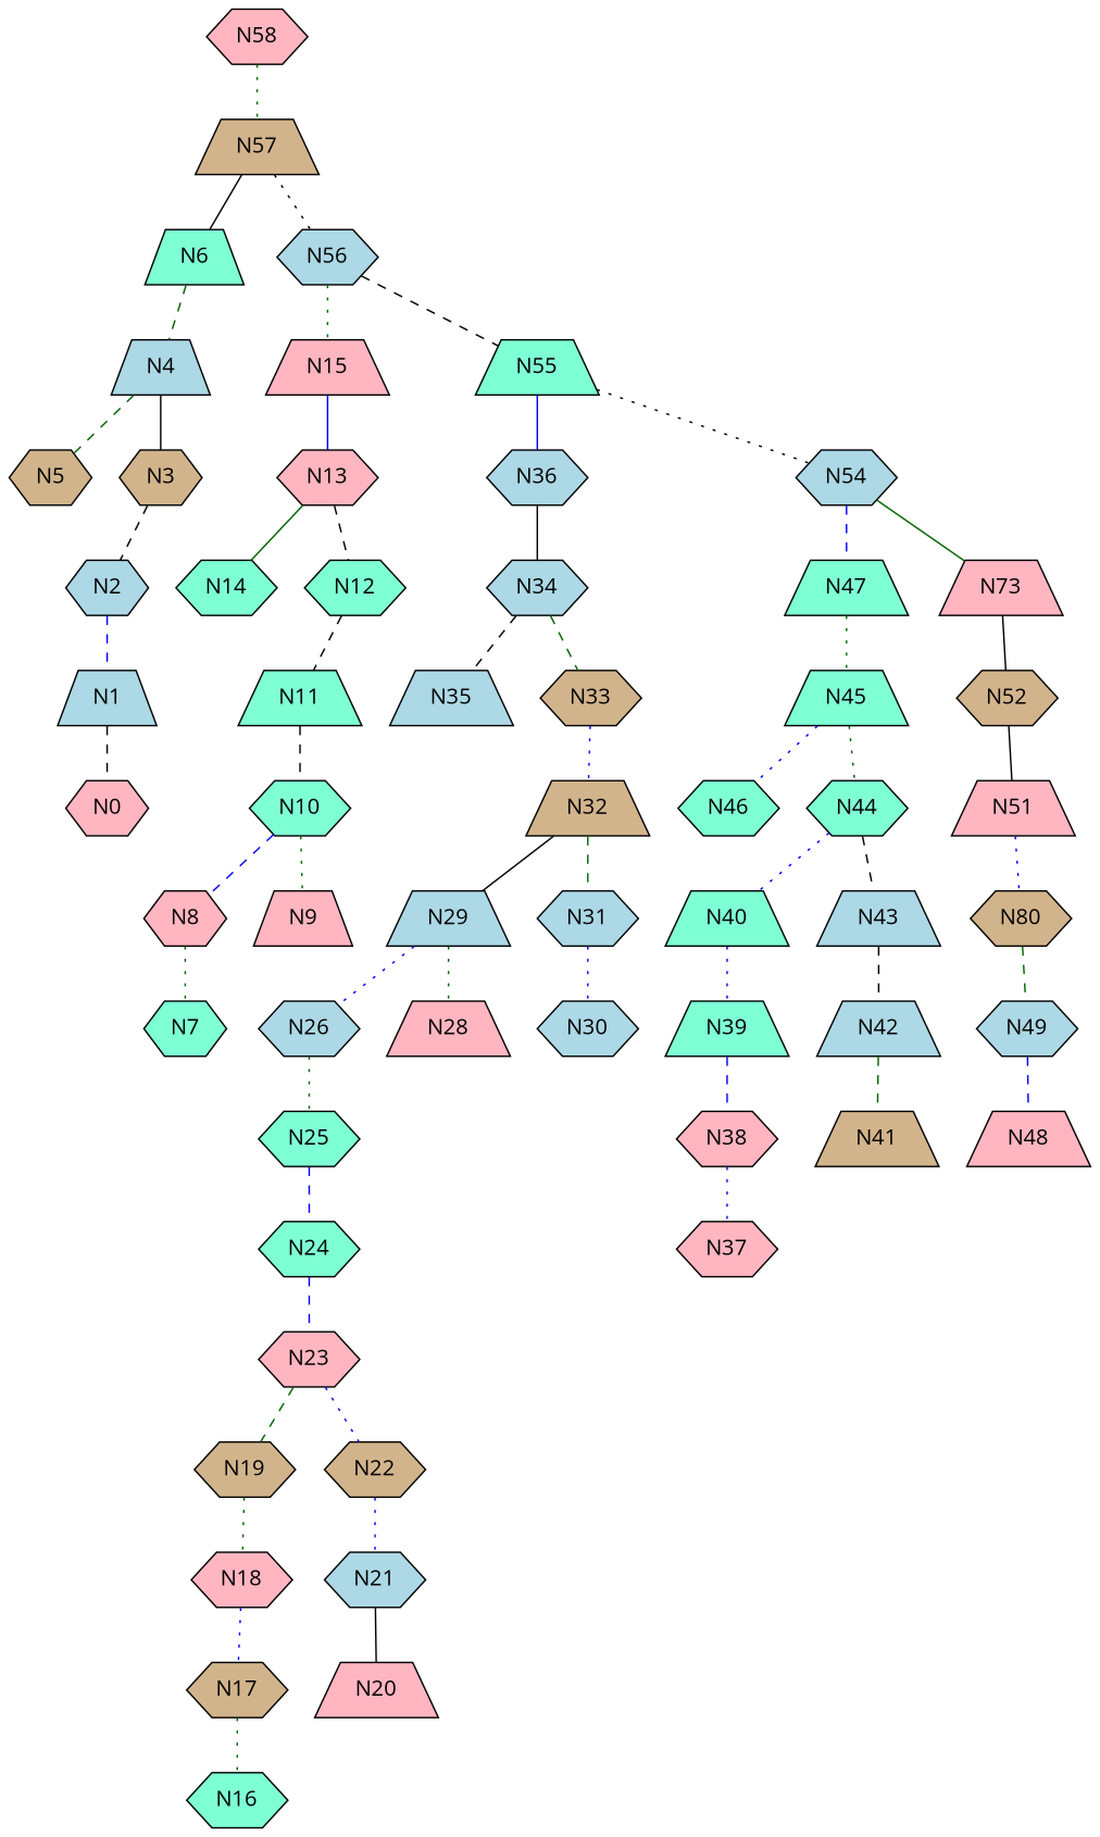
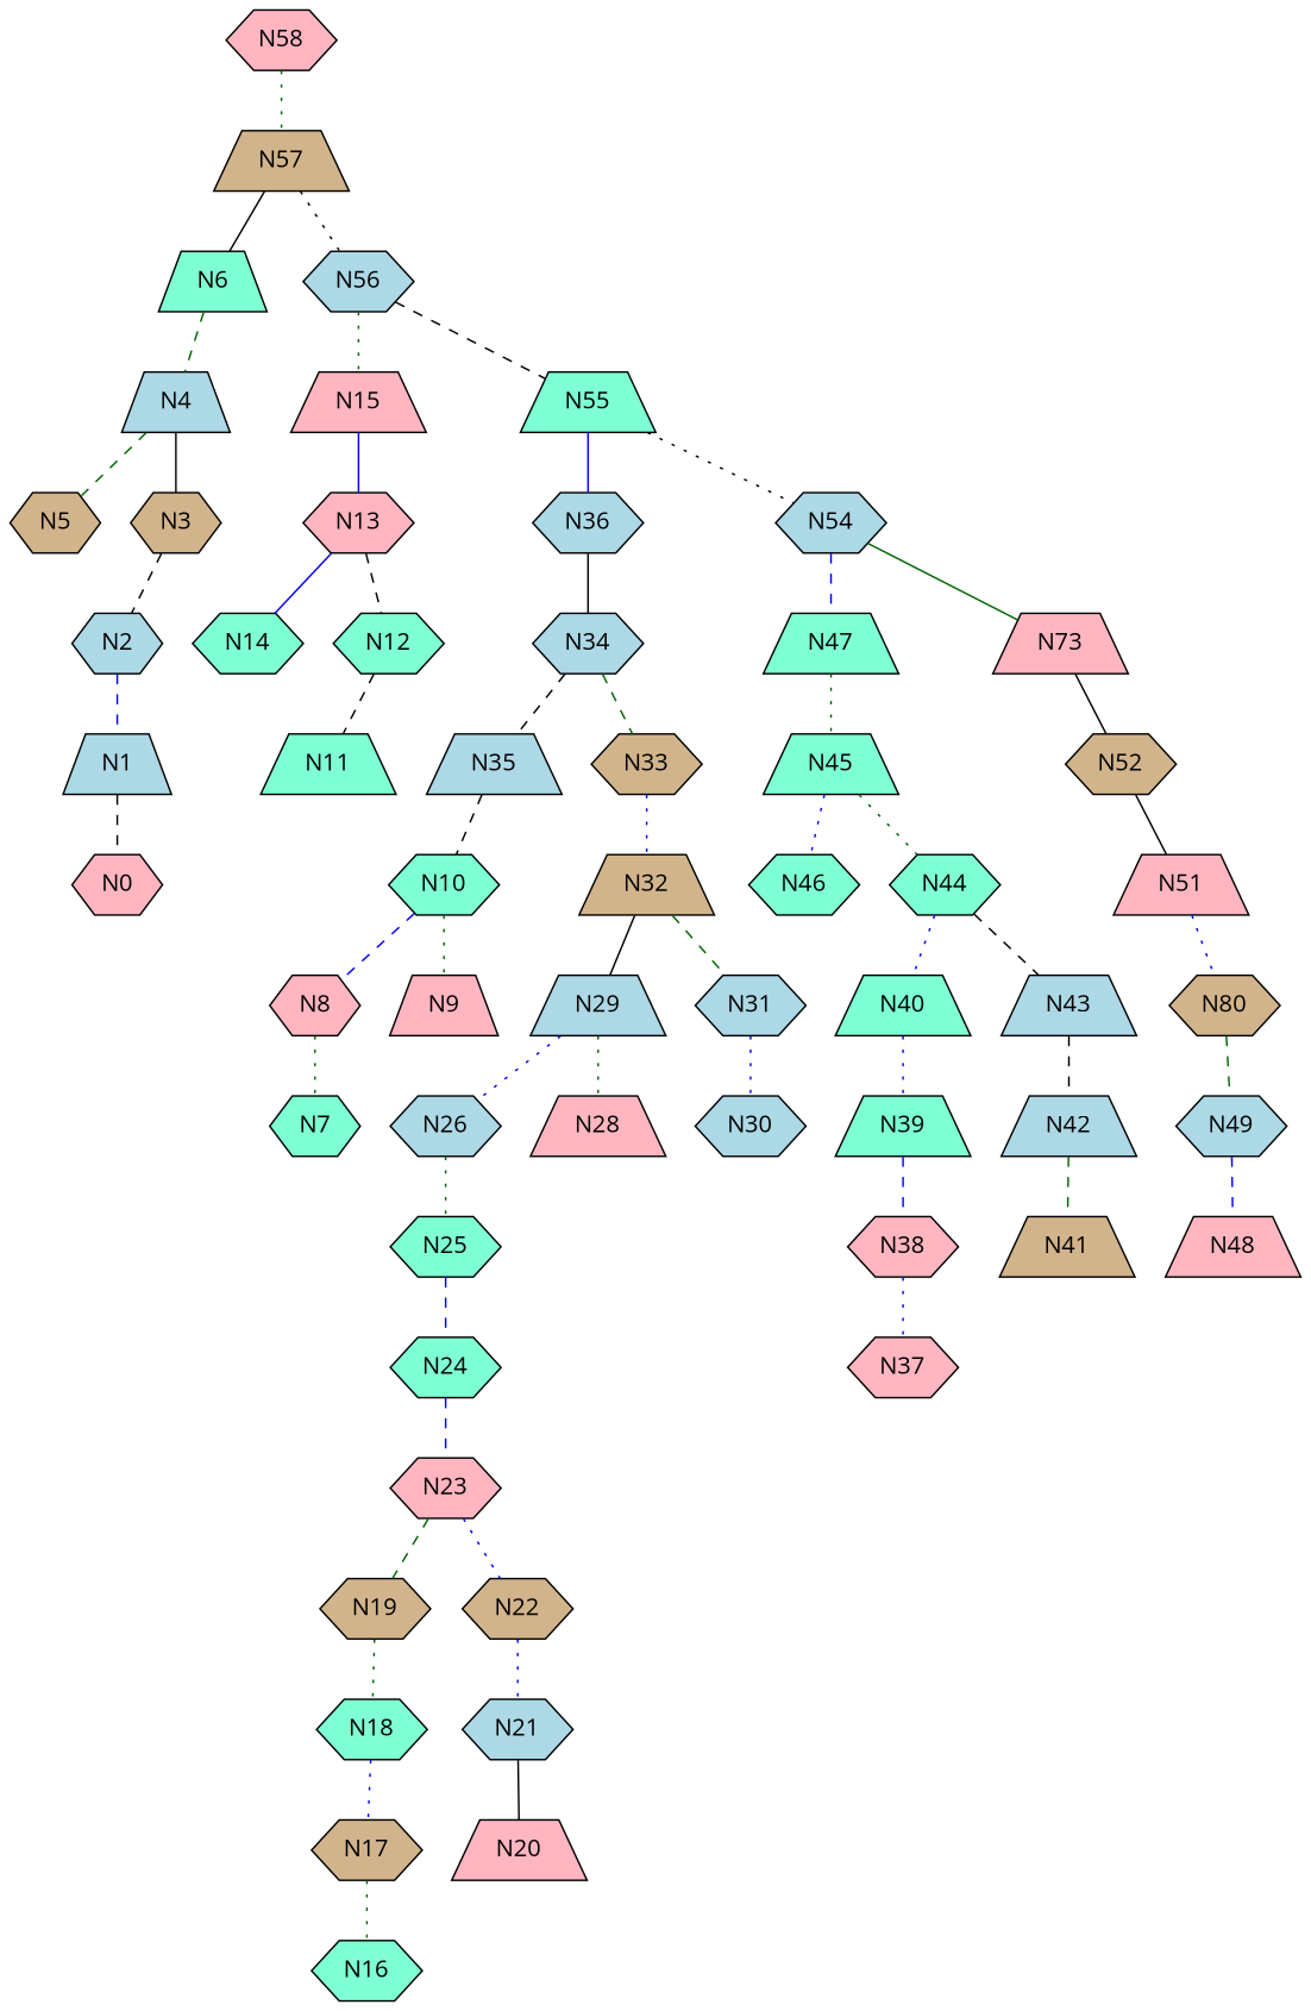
  graph {
    fontname="Open Sans"
    node [fillcolor=aquamarine fontname="Open Sans" shape=hexagon style=filled]
    edge [color=blue fontname="Open Sans" style=dotted]
    N58 [fillcolor=lightpink]
    N57 [fillcolor=tan shape=trapezium]
    N6 [shape=trapezium]
    N56 [fillcolor=lightblue]
    N4 [fillcolor=lightblue shape=trapezium]
    N15 [fillcolor=lightpink shape=trapezium]
    N55 [shape=trapezium]
    N5 [fillcolor=tan]
    N3 [fillcolor=tan]
    N2 [fillcolor=lightblue]
    N1 [fillcolor=lightblue shape=trapezium]
    N0 [fillcolor=lightpink]
    N13 [fillcolor=lightpink]
    N36 [fillcolor=lightblue]
    N54 [fillcolor=lightblue]
    N14
    N12
    N11 [shape=trapezium]
    N10
    N8 [fillcolor=lightpink]
    N9 [fillcolor=lightpink shape=trapezium]
    N7
    N34 [fillcolor=lightblue]
    N47 [shape=trapezium]
    n25 [fillcolor=lightpink label=N73 shape=trapezium]
    N35 [fillcolor=lightblue shape=trapezium]
    N33 [fillcolor=tan]
    N32 [fillcolor=tan shape=trapezium]
    N29 [fillcolor=lightblue shape=trapezium]
    N31 [fillcolor=lightblue]
    N26 [fillcolor=lightblue]
    N28 [fillcolor=lightpink shape=trapezium]
    N30 [fillcolor=lightblue]
    N25
    N24
    N23 [fillcolor=lightpink]
    N19 [fillcolor=tan]
    N22 [fillcolor=tan]
-   N18 [fillcolor=lightpink]
+   N18
    N21 [fillcolor=lightblue]
    N17 [fillcolor=tan]
    N16
    N20 [fillcolor=lightpink shape=trapezium]
    N45 [shape=trapezium]
    N52 [fillcolor=tan]
    N46
    N44
    N40 [shape=trapezium]
    N43 [fillcolor=lightblue shape=trapezium]
    N39 [shape=trapezium]
    N42 [fillcolor=lightblue shape=trapezium]
    N38 [fillcolor=lightpink]
    N37 [fillcolor=lightpink]
    N41 [fillcolor=tan shape=trapezium]
    N51 [fillcolor=lightpink shape=trapezium]
    n56 [fillcolor=tan label=N80]
    N49 [fillcolor=lightblue]
    N48 [fillcolor=lightpink shape=trapezium]
    N58 -- N57 [color=darkgreen]
    N57 -- N6 [color=black style=solid]
    N57 -- N56 [color=black]
    N6 -- N4 [color=darkgreen style=dashed]
    N56 -- N15 [color=darkgreen]
    N56 -- N55 [color=black style=dashed]
    N4 -- N5 [color=darkgreen style=dashed]
    N4 -- N3 [color=black style=solid]
    N15 -- N13 [style=solid]
    N55 -- N36 [style=solid]
    N55 -- N54 [color=black]
    N3 -- N2 [color=black style=dashed]
    N2 -- N1 [style=dashed]
    N1 -- N0 [color=black style=dashed]
-   N13 -- N14 [color=darkgreen style=solid]
+   N13 -- N14 [style=solid]
    N13 -- N12 [color=black style=dashed]
    N36 -- N34 [color=black style=solid]
    N54 -- N47 [style=dashed]
    N54 -- n25 [color=darkgreen style=solid]
    N12 -- N11 [color=black style=dashed]
-   N11 -- N10 [color=black style=dashed]
+   N35 -- N10 [color=black style=dashed]
    N10 -- N8 [style=dashed]
    N10 -- N9 [color=darkgreen]
    N8 -- N7 [color=darkgreen]
    N34 -- N35 [color=black style=dashed]
    N34 -- N33 [color=darkgreen style=dashed]
    N47 -- N45 [color=darkgreen]
    n25 -- N52 [color=black style=solid]
    N33 -- N32
    N32 -- N29 [color=black style=solid]
    N32 -- N31 [color=darkgreen style=dashed]
    N29 -- N26
    N29 -- N28 [color=darkgreen]
    N31 -- N30
    N26 -- N25 [color=darkgreen]
    N25 -- N24 [style=dashed]
    N24 -- N23 [style=dashed]
    N23 -- N19 [color=darkgreen style=dashed]
    N23 -- N22
    N19 -- N18 [color=darkgreen]
    N22 -- N21
    N18 -- N17
    N21 -- N20 [color=black style=solid]
    N17 -- N16 [color=darkgreen]
    N45 -- N46
    N45 -- N44 [color=darkgreen]
    N52 -- N51 [color=black style=solid]
    N44 -- N40
    N44 -- N43 [color=black style=dashed]
    N40 -- N39
    N43 -- N42 [color=black style=dashed]
    N39 -- N38 [style=dashed]
    N42 -- N41 [color=darkgreen style=dashed]
    N38 -- N37
    N51 -- n56
    n56 -- N49 [color=darkgreen style=dashed]
    N49 -- N48 [style=dashed]
  }
